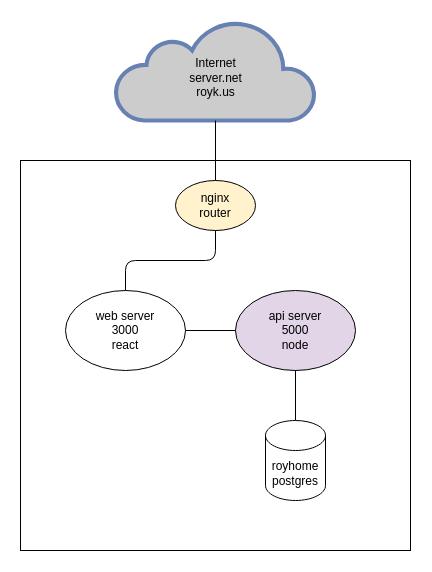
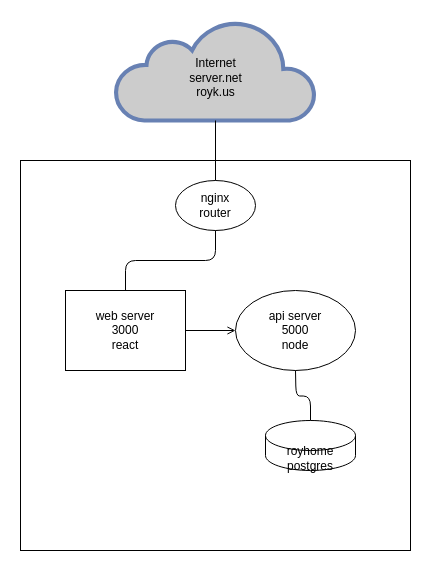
  <mxCell id="0" />
  <mxCell id="1" parent="0" />
  <mxCell id="2" value="&lt;font color=&quot;#000000&quot;&gt;&lt;br&gt;Internet&lt;br&gt;server.net&lt;br&gt;royk.us&lt;br&gt;&lt;/font&gt;" style="html=1;outlineConnect=0;fillColor=#CCCCCC;strokeColor=#6881B3;gradientColor=none;gradientDirection=north;strokeWidth=2;shape=mxgraph.networks.cloud;fontColor=#ffffff;" vertex="1" parent="1"><mxGeometry x="115" y="20" width="200" height="100" as="geometry" /></mxCell>
  <mxCell id="3" value="" style="whiteSpace=wrap;html=1;aspect=fixed;" vertex="1" parent="1"><mxGeometry x="20" y="160" width="390" height="390" as="geometry" /></mxCell>
- <mxCell id="4" value="nginx&lt;br&gt;router" style="ellipse;whiteSpace=wrap;html=1;fillColor=#fff2cc;" vertex="1" parent="1"><mxGeometry x="175" y="180" width="80" height="50" as="geometry" /></mxCell>
- <mxCell id="5" value="royhome&lt;br&gt;postgres" style="shape=cylinder3;whiteSpace=wrap;html=1;boundedLbl=1;backgroundOutline=1;size=15;" vertex="1" parent="1"><mxGeometry x="265" y="420" width="60" height="80" as="geometry" /></mxCell>
- <mxCell id="6" value="web server&lt;br&gt;3000&lt;br&gt;react" style="ellipse;whiteSpace=wrap;html=1;" vertex="1" parent="1"><mxGeometry x="65" y="290" width="120" height="80" as="geometry" /></mxCell>
- <mxCell id="7" value="api server&lt;br&gt;5000&lt;br&gt;node" style="ellipse;whiteSpace=wrap;html=1;fillColor=#e1d5e7;" vertex="1" parent="1"><mxGeometry x="235" y="290" width="120" height="80" as="geometry" /></mxCell>
+ <mxCell id="4" value="nginx&lt;br&gt;router" style="ellipse;whiteSpace=wrap;html=1;" vertex="1" parent="1"><mxGeometry x="175" y="180" width="80" height="50" as="geometry" /></mxCell>
+ <mxCell id="5" value="royhome&lt;br&gt;postgres" style="shape=cylinder3;whiteSpace=wrap;html=1;boundedLbl=1;backgroundOutline=1;size=15;" vertex="1" parent="1"><mxGeometry x="265" y="420" width="90" height="50" as="geometry" /></mxCell>
+ <mxCell id="6" value="web server&lt;br&gt;3000&lt;br&gt;react" style="whiteSpace=wrap;html=1;rounded=0;" vertex="1" parent="1"><mxGeometry x="65" y="290" width="120" height="80" as="geometry" /></mxCell>
+ <mxCell id="7" value="api server&lt;br&gt;5000&lt;br&gt;node" style="ellipse;whiteSpace=wrap;html=1;" vertex="1" parent="1"><mxGeometry x="235" y="290" width="120" height="80" as="geometry" /></mxCell>
  <mxCell id="8" value="" style="endArrow=none;html=1;exitX=0.5;exitY=0;exitDx=0;exitDy=0;entryX=0.5;entryY=1;entryDx=0;entryDy=0;edgeStyle=orthogonalEdgeStyle;" edge="1" parent="1" source="6" target="4"><mxGeometry width="50" height="50" relative="1" as="geometry"><mxPoint x="165" y="500" as="sourcePoint" /><mxPoint x="215" y="450" as="targetPoint" /></mxGeometry></mxCell>
- <mxCell id="9" value="" style="endArrow=none;html=1;exitX=1;exitY=0.5;exitDx=0;exitDy=0;entryX=0;entryY=0.5;entryDx=0;entryDy=0;edgeStyle=orthogonalEdgeStyle;" edge="1" parent="1" source="6" target="7"><mxGeometry width="50" height="50" relative="1" as="geometry"><mxPoint x="145" y="310" as="sourcePoint" /><mxPoint x="235" y="250" as="targetPoint" /></mxGeometry></mxCell>
+ <mxCell id="9" value="" style="endArrow=open;html=1;exitX=1;exitY=0.5;exitDx=0;exitDy=0;entryX=0;entryY=0.5;entryDx=0;entryDy=0;edgeStyle=orthogonalEdgeStyle;" edge="1" parent="1" source="6" target="7"><mxGeometry width="50" height="50" relative="1" as="geometry"><mxPoint x="145" y="310" as="sourcePoint" /><mxPoint x="235" y="250" as="targetPoint" /></mxGeometry></mxCell>
  <mxCell id="10" value="" style="endArrow=none;html=1;exitX=0.5;exitY=0;exitDx=0;exitDy=0;edgeStyle=orthogonalEdgeStyle;exitPerimeter=0;" edge="1" parent="1" source="5"><mxGeometry width="50" height="50" relative="1" as="geometry"><mxPoint x="155" y="320" as="sourcePoint" /><mxPoint x="295" y="370" as="targetPoint" /></mxGeometry></mxCell>
  <mxCell id="11" value="" style="endArrow=none;html=1;entryX=0.5;entryY=1;entryDx=0;entryDy=0;entryPerimeter=0;exitX=0.5;exitY=0;exitDx=0;exitDy=0;" edge="1" parent="1" source="4" target="2"><mxGeometry width="50" height="50" relative="1" as="geometry"><mxPoint x="165" y="500" as="sourcePoint" /><mxPoint x="215" y="450" as="targetPoint" /></mxGeometry></mxCell>
